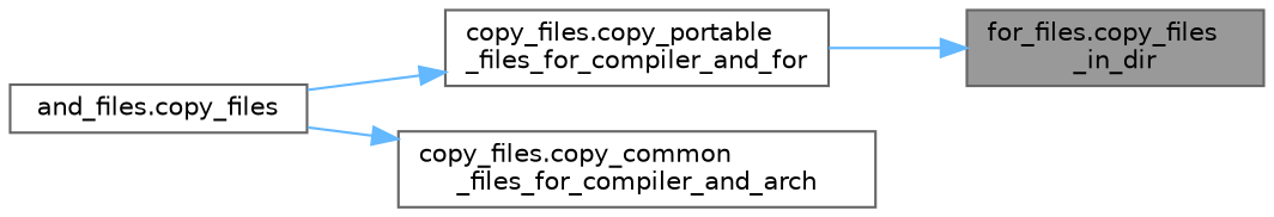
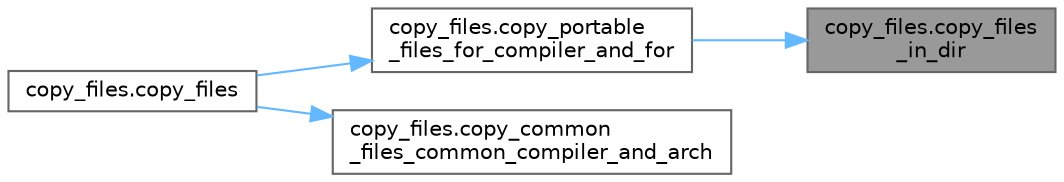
  digraph {
    rankdir=RL
    node [color=grey40 fillcolor=white fontname=Helvetica fontsize=10 shape=box style=filled]
    edge [color=steelblue1 dir=back fontname=Helvetica fontsize=10 labelfontname=Helvetica labelfontsize=10 style=solid]
-   n1 [color=gray40 fillcolor=grey60 fontcolor=black height=0.2 label="for_files.copy_files\l_in_dir" width=0.4]
+   n1 [color=gray40 fillcolor=grey60 fontcolor=black height=0.2 label="copy_files.copy_files\l_in_dir" width=0.4]
    n2 [height=0.2 label="copy_files.copy_portable\l_files_for_compiler_and_for" width=0.4]
-   n3 [height=0.2 label="copy_files.copy_common\l_files_for_compiler_and_arch" width=0.4]
-   n4 [height=0.2 label="and_files.copy_files" width=0.4]
+   n3 [height=0.2 label="copy_files.copy_common\l_files_common_compiler_and_arch" width=0.4]
+   n4 [height=0.2 label="copy_files.copy_files" width=0.4]
    n1 -> n2
    n2 -> n4
    n3 -> n4
  }
